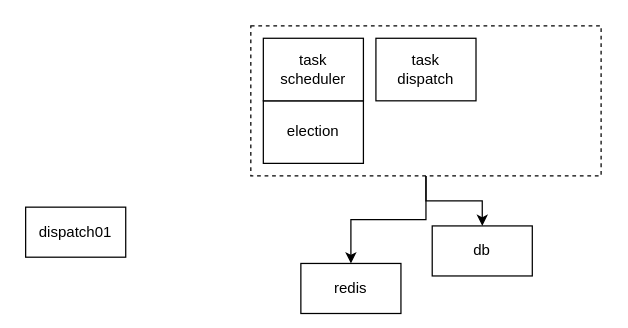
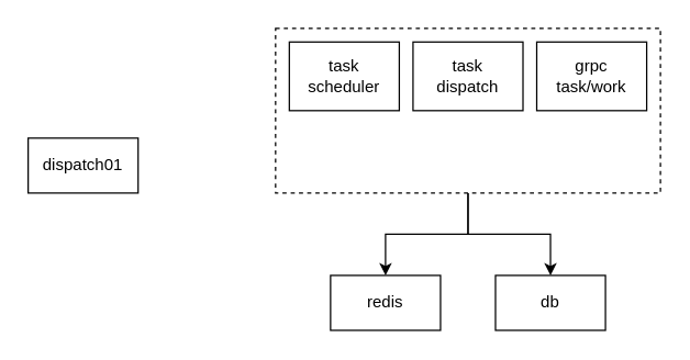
  <mxCell id="0" />
  <mxCell id="1" parent="0" />
  <mxCell id="2" style="edgeStyle=orthogonalEdgeStyle;rounded=0;orthogonalLoop=1;jettySize=auto;html=1;" edge="1" parent="1" source="4" target="5"><mxGeometry relative="1" as="geometry" /></mxCell>
  <mxCell id="3" style="edgeStyle=orthogonalEdgeStyle;rounded=0;orthogonalLoop=1;jettySize=auto;html=1;" edge="1" parent="1" source="4" target="6"><mxGeometry relative="1" as="geometry" /></mxCell>
  <mxCell id="4" value="" style="rounded=0;whiteSpace=wrap;html=1;dashed=1;" parent="1" vertex="1"><mxGeometry x="200" y="20" width="280" height="120" as="geometry" /></mxCell>
- <mxCell id="5" value="redis" style="rounded=0;whiteSpace=wrap;html=1;" parent="1" vertex="1"><mxGeometry x="240" y="210" width="80" height="40" as="geometry" /></mxCell>
- <mxCell id="6" value="db" style="rounded=0;whiteSpace=wrap;html=1;" parent="1" vertex="1"><mxGeometry x="345" y="180" width="80" height="40" as="geometry" /></mxCell>
- <mxCell id="7" value="dispatch01" style="rounded=0;whiteSpace=wrap;html=1;" parent="1" vertex="1"><mxGeometry x="20" y="165" width="80" height="40" as="geometry" /></mxCell>
- <mxCell id="8" value="election" style="rounded=0;whiteSpace=wrap;html=1;" vertex="1" parent="1"><mxGeometry x="210" y="80" width="80" height="50" as="geometry" /></mxCell>
+ <mxCell id="5" value="redis" style="rounded=0;whiteSpace=wrap;html=1;" parent="1" vertex="1"><mxGeometry x="240" y="200" width="80" height="40" as="geometry" /></mxCell>
+ <mxCell id="6" value="db" style="rounded=0;whiteSpace=wrap;html=1;" parent="1" vertex="1"><mxGeometry x="360" y="200" width="80" height="40" as="geometry" /></mxCell>
+ <mxCell id="7" value="dispatch01" style="rounded=0;whiteSpace=wrap;html=1;" parent="1" vertex="1"><mxGeometry x="20" y="100" width="80" height="40" as="geometry" /></mxCell>
  <mxCell id="9" value="task&lt;br&gt;scheduler" style="rounded=0;whiteSpace=wrap;html=1;" vertex="1" parent="1"><mxGeometry x="210" y="30" width="80" height="50" as="geometry" /></mxCell>
  <mxCell id="10" value="task&lt;br&gt;dispatch" style="rounded=0;whiteSpace=wrap;html=1;" vertex="1" parent="1"><mxGeometry x="300" y="30" width="80" height="50" as="geometry" /></mxCell>
+ <mxCell id="11" value="grpc&lt;br&gt;task/work" style="rounded=0;whiteSpace=wrap;html=1;" vertex="1" parent="1"><mxGeometry x="390" y="30" width="80" height="50" as="geometry" /></mxCell>
